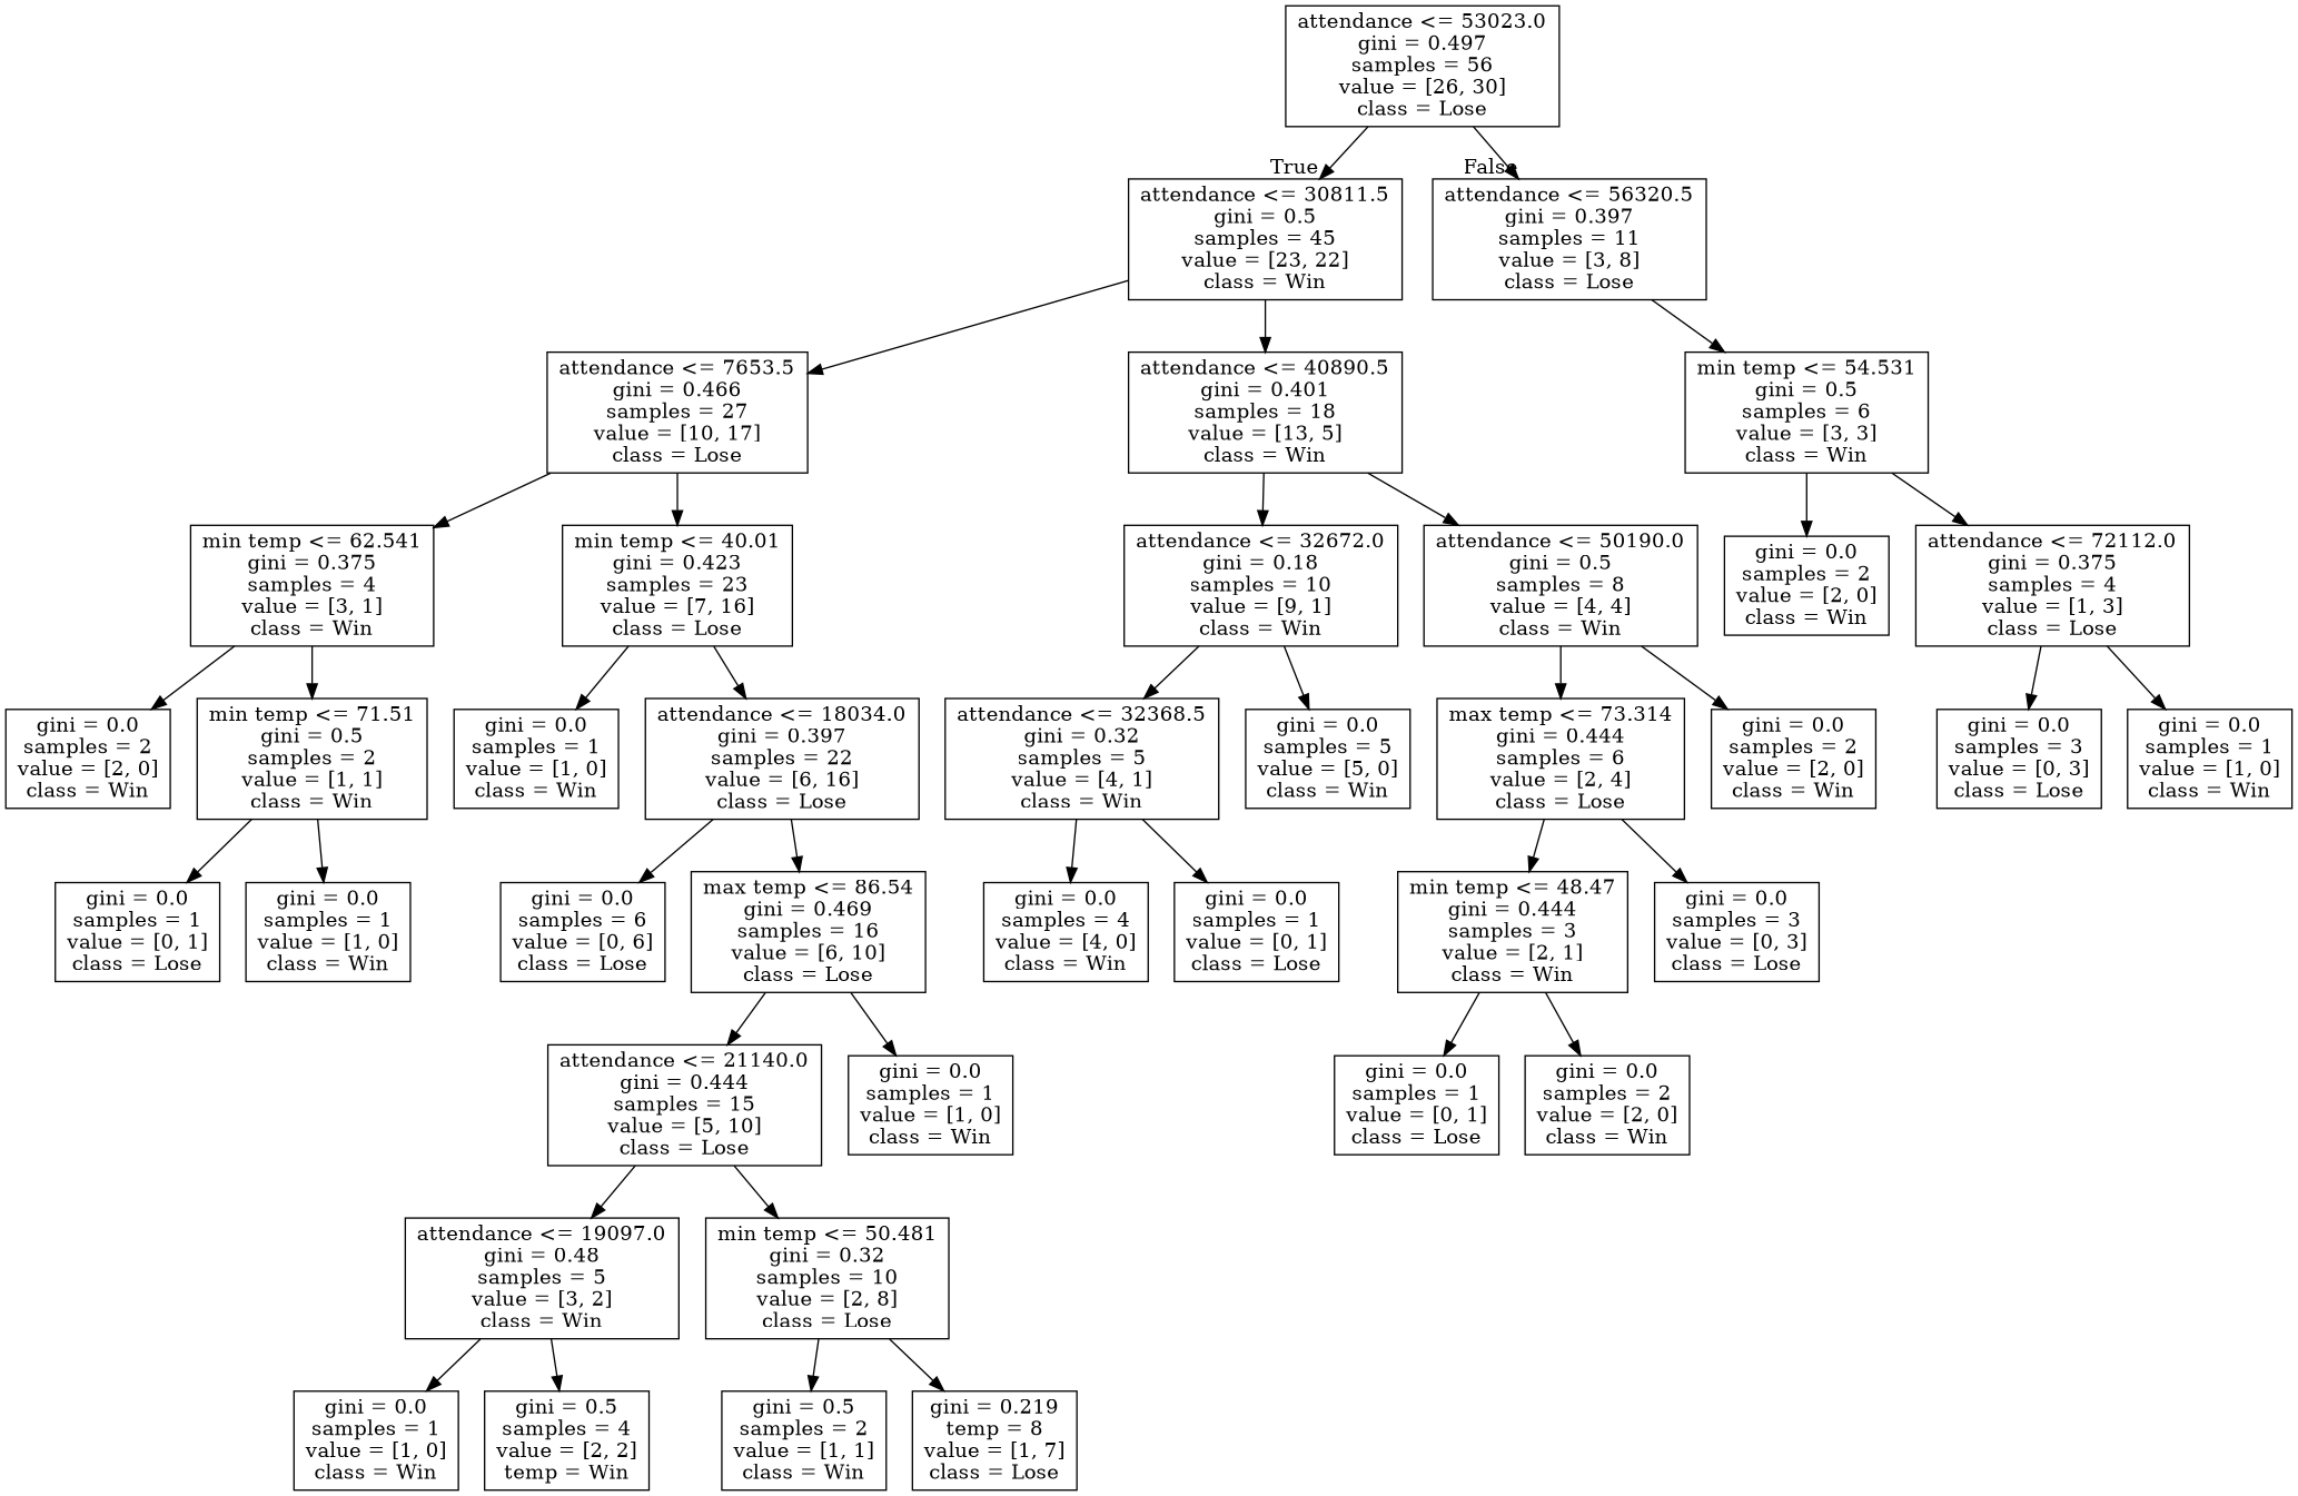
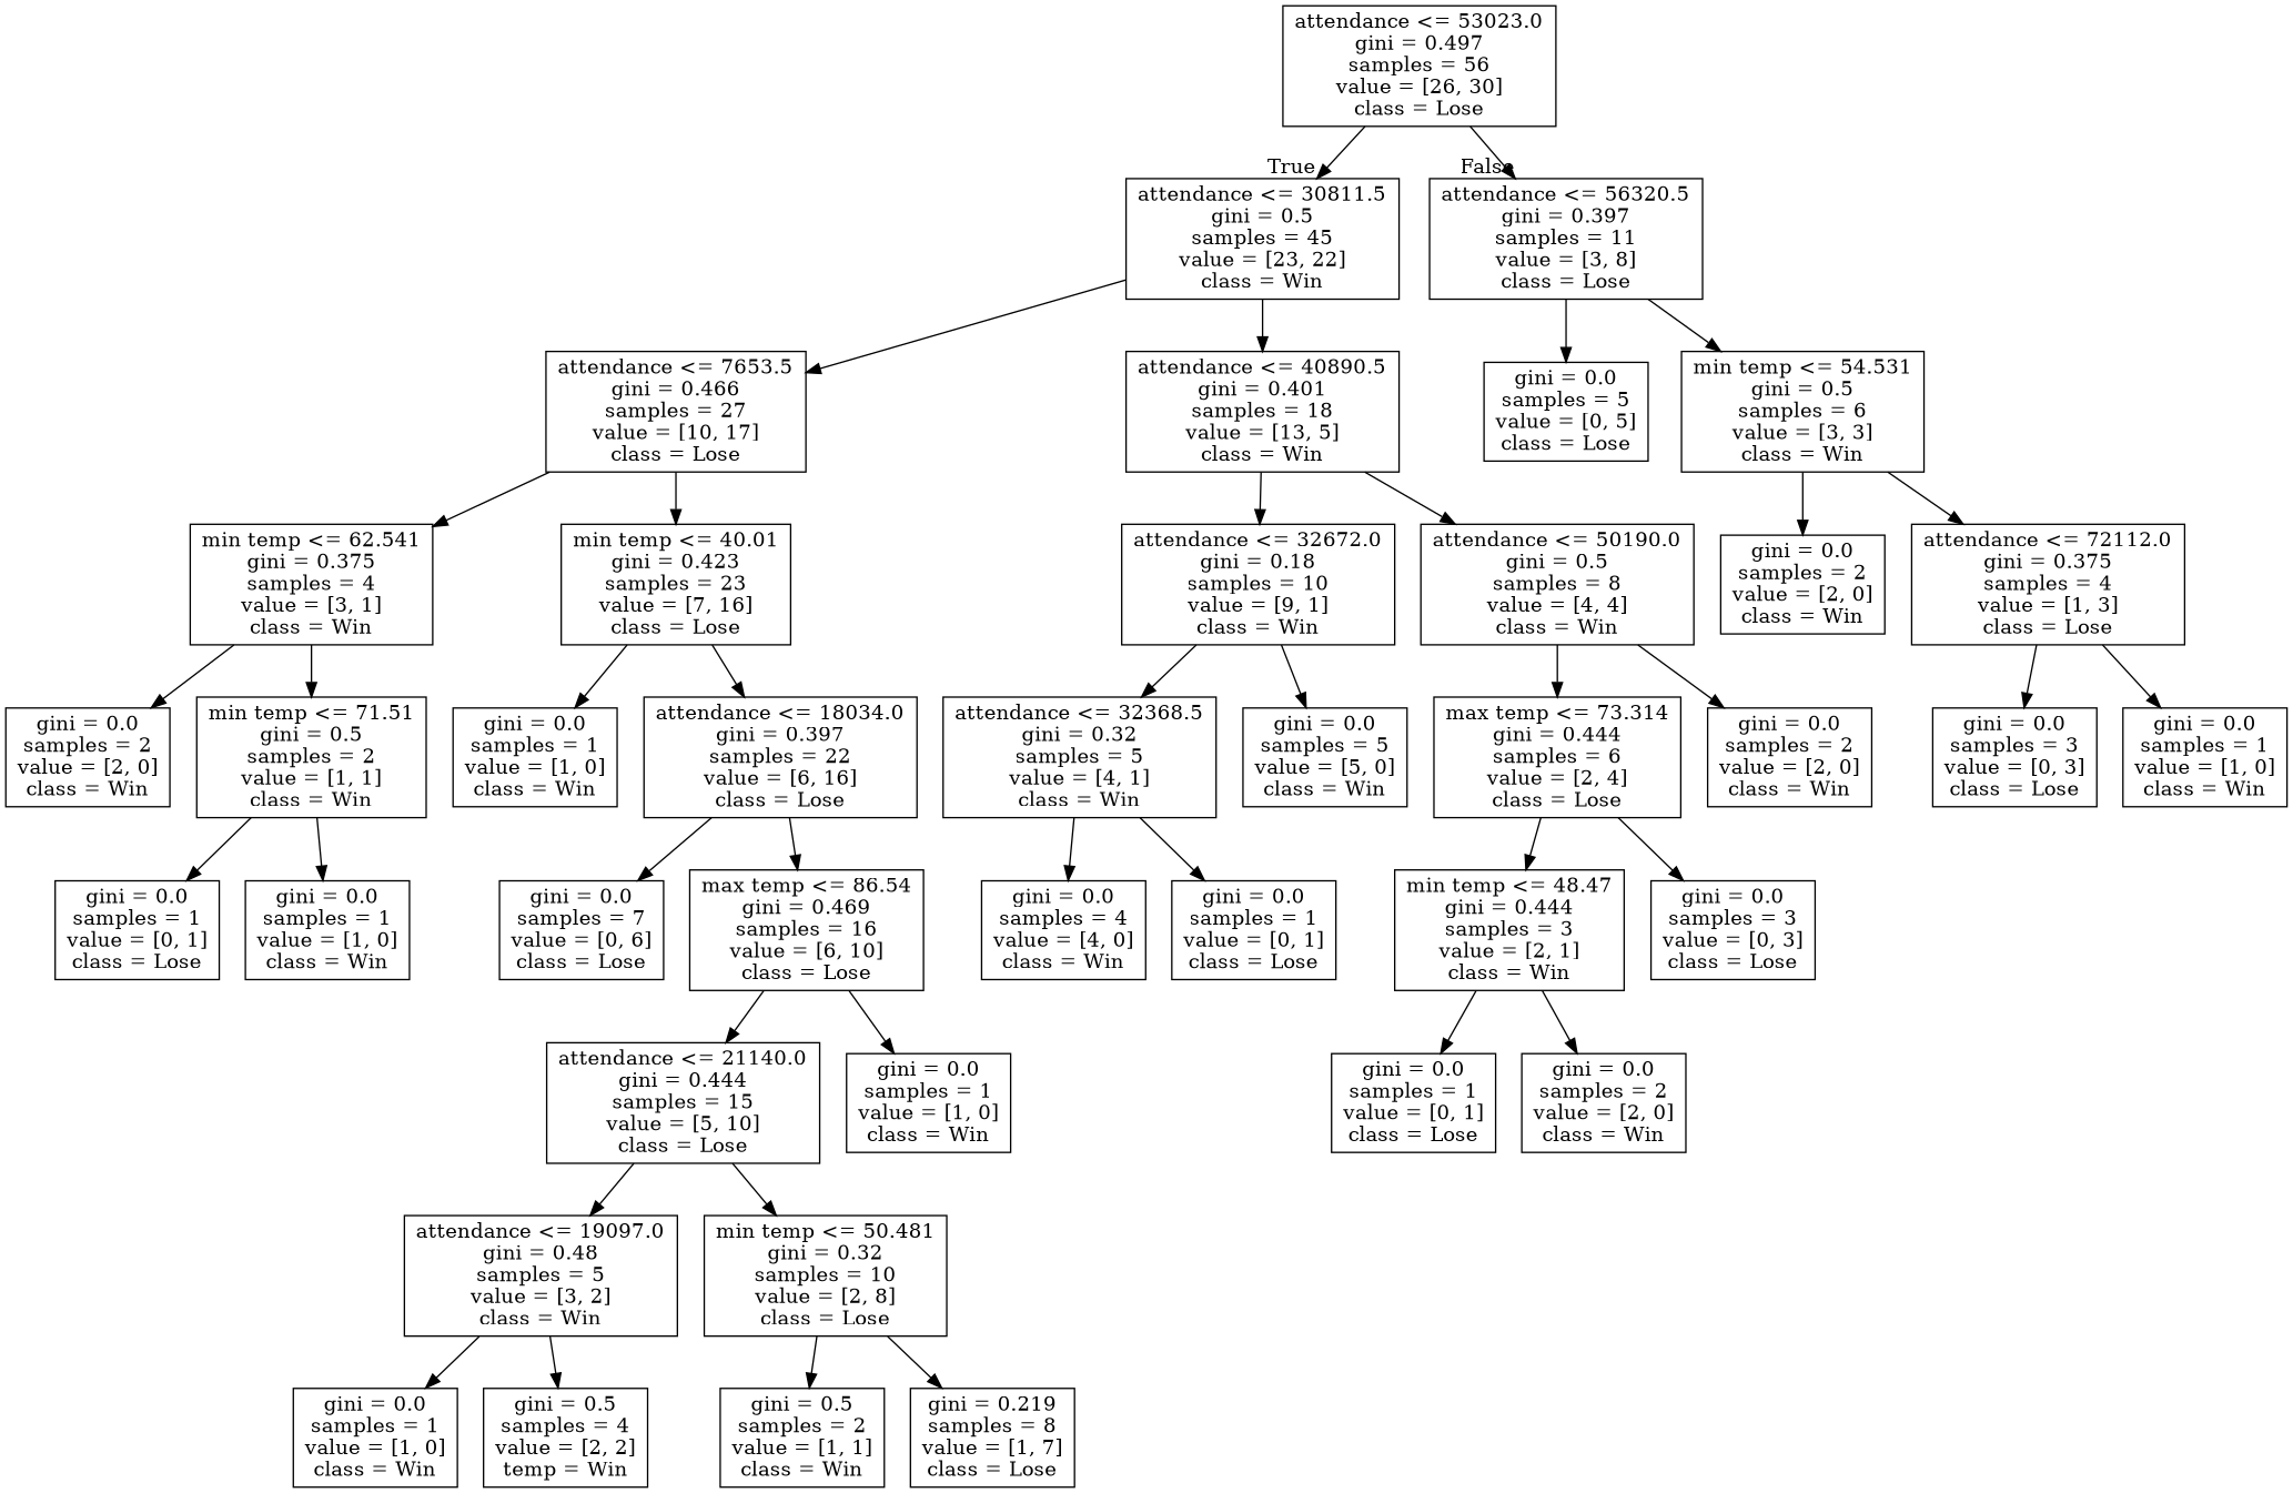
  digraph {
    node [shape=box]
    n1 [label="attendance <= 53023.0\ngini = 0.497\nsamples = 56\nvalue = [26, 30]\nclass = Lose"]
    n2 [label="attendance <= 30811.5\ngini = 0.5\nsamples = 45\nvalue = [23, 22]\nclass = Win"]
    n3 [label="attendance <= 56320.5\ngini = 0.397\nsamples = 11\nvalue = [3, 8]\nclass = Lose"]
    n4 [label="attendance <= 7653.5\ngini = 0.466\nsamples = 27\nvalue = [10, 17]\nclass = Lose"]
    n5 [label="attendance <= 40890.5\ngini = 0.401\nsamples = 18\nvalue = [13, 5]\nclass = Win"]
+   n6 [label="gini = 0.0\nsamples = 5\nvalue = [0, 5]\nclass = Lose"]
    n7 [label="min temp <= 54.531\ngini = 0.5\nsamples = 6\nvalue = [3, 3]\nclass = Win"]
    n8 [label="min temp <= 62.541\ngini = 0.375\nsamples = 4\nvalue = [3, 1]\nclass = Win"]
    n9 [label="min temp <= 40.01\ngini = 0.423\nsamples = 23\nvalue = [7, 16]\nclass = Lose"]
    n10 [label="attendance <= 32672.0\ngini = 0.18\nsamples = 10\nvalue = [9, 1]\nclass = Win"]
    n11 [label="attendance <= 50190.0\ngini = 0.5\nsamples = 8\nvalue = [4, 4]\nclass = Win"]
    n12 [label="gini = 0.0\nsamples = 2\nvalue = [2, 0]\nclass = Win"]
    n13 [label="min temp <= 71.51\ngini = 0.5\nsamples = 2\nvalue = [1, 1]\nclass = Win"]
    n14 [label="gini = 0.0\nsamples = 1\nvalue = [1, 0]\nclass = Win"]
    n15 [label="attendance <= 18034.0\ngini = 0.397\nsamples = 22\nvalue = [6, 16]\nclass = Lose"]
    n16 [label="gini = 0.0\nsamples = 1\nvalue = [0, 1]\nclass = Lose"]
    n17 [label="gini = 0.0\nsamples = 1\nvalue = [1, 0]\nclass = Win"]
-   n18 [label="gini = 0.0\nsamples = 6\nvalue = [0, 6]\nclass = Lose"]
+   n18 [label="gini = 0.0\nsamples = 7\nvalue = [0, 6]\nclass = Lose"]
    n19 [label="max temp <= 86.54\ngini = 0.469\nsamples = 16\nvalue = [6, 10]\nclass = Lose"]
    n20 [label="attendance <= 21140.0\ngini = 0.444\nsamples = 15\nvalue = [5, 10]\nclass = Lose"]
    n21 [label="gini = 0.0\nsamples = 1\nvalue = [1, 0]\nclass = Win"]
    n22 [label="attendance <= 19097.0\ngini = 0.48\nsamples = 5\nvalue = [3, 2]\nclass = Win"]
    n23 [label="min temp <= 50.481\ngini = 0.32\nsamples = 10\nvalue = [2, 8]\nclass = Lose"]
    n24 [label="gini = 0.0\nsamples = 1\nvalue = [1, 0]\nclass = Win"]
    n25 [label="gini = 0.5\nsamples = 4\nvalue = [2, 2]\ntemp = Win"]
    n26 [label="gini = 0.5\nsamples = 2\nvalue = [1, 1]\nclass = Win"]
-   n27 [label="gini = 0.219\ntemp = 8\nvalue = [1, 7]\nclass = Lose"]
+   n27 [label="gini = 0.219\nsamples = 8\nvalue = [1, 7]\nclass = Lose"]
    n28 [label="attendance <= 32368.5\ngini = 0.32\nsamples = 5\nvalue = [4, 1]\nclass = Win"]
    n29 [label="gini = 0.0\nsamples = 5\nvalue = [5, 0]\nclass = Win"]
    n30 [label="max temp <= 73.314\ngini = 0.444\nsamples = 6\nvalue = [2, 4]\nclass = Lose"]
    n31 [label="gini = 0.0\nsamples = 2\nvalue = [2, 0]\nclass = Win"]
    n32 [label="gini = 0.0\nsamples = 4\nvalue = [4, 0]\nclass = Win"]
    n33 [label="gini = 0.0\nsamples = 1\nvalue = [0, 1]\nclass = Lose"]
    n34 [label="min temp <= 48.47\ngini = 0.444\nsamples = 3\nvalue = [2, 1]\nclass = Win"]
    n35 [label="gini = 0.0\nsamples = 3\nvalue = [0, 3]\nclass = Lose"]
    n36 [label="gini = 0.0\nsamples = 1\nvalue = [0, 1]\nclass = Lose"]
    n37 [label="gini = 0.0\nsamples = 2\nvalue = [2, 0]\nclass = Win"]
    n38 [label="gini = 0.0\nsamples = 2\nvalue = [2, 0]\nclass = Win"]
    n39 [label="attendance <= 72112.0\ngini = 0.375\nsamples = 4\nvalue = [1, 3]\nclass = Lose"]
    n40 [label="gini = 0.0\nsamples = 3\nvalue = [0, 3]\nclass = Lose"]
    n41 [label="gini = 0.0\nsamples = 1\nvalue = [1, 0]\nclass = Win"]
    n1 -> n2 [headlabel=True labelangle=45 labeldistance=2.5]
    n1 -> n3 [headlabel=False labelangle=-45 labeldistance=2.5]
    n2 -> n4
    n2 -> n5
+   n3 -> n6
    n3 -> n7
    n4 -> n8
    n4 -> n9
    n5 -> n10
    n5 -> n11
    n7 -> n38
    n7 -> n39
    n8 -> n12
    n8 -> n13
    n9 -> n14
    n9 -> n15
    n10 -> n28
    n10 -> n29
    n11 -> n30
    n11 -> n31
    n13 -> n16
    n13 -> n17
    n15 -> n18
    n15 -> n19
    n19 -> n20
    n19 -> n21
    n20 -> n22
    n20 -> n23
    n22 -> n24
    n22 -> n25
    n23 -> n26
    n23 -> n27
    n28 -> n32
    n28 -> n33
    n30 -> n34
    n30 -> n35
    n34 -> n36
    n34 -> n37
    n39 -> n40
    n39 -> n41
  }
